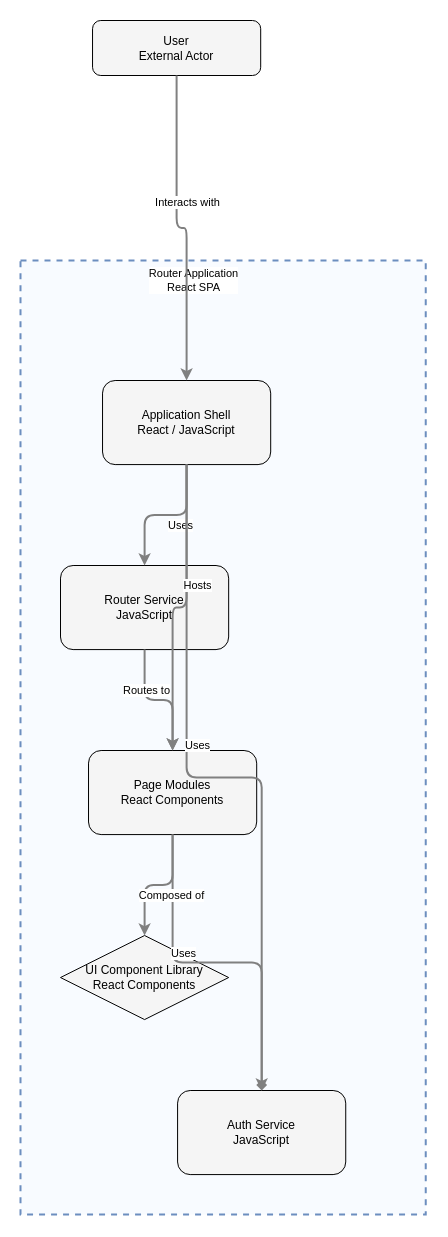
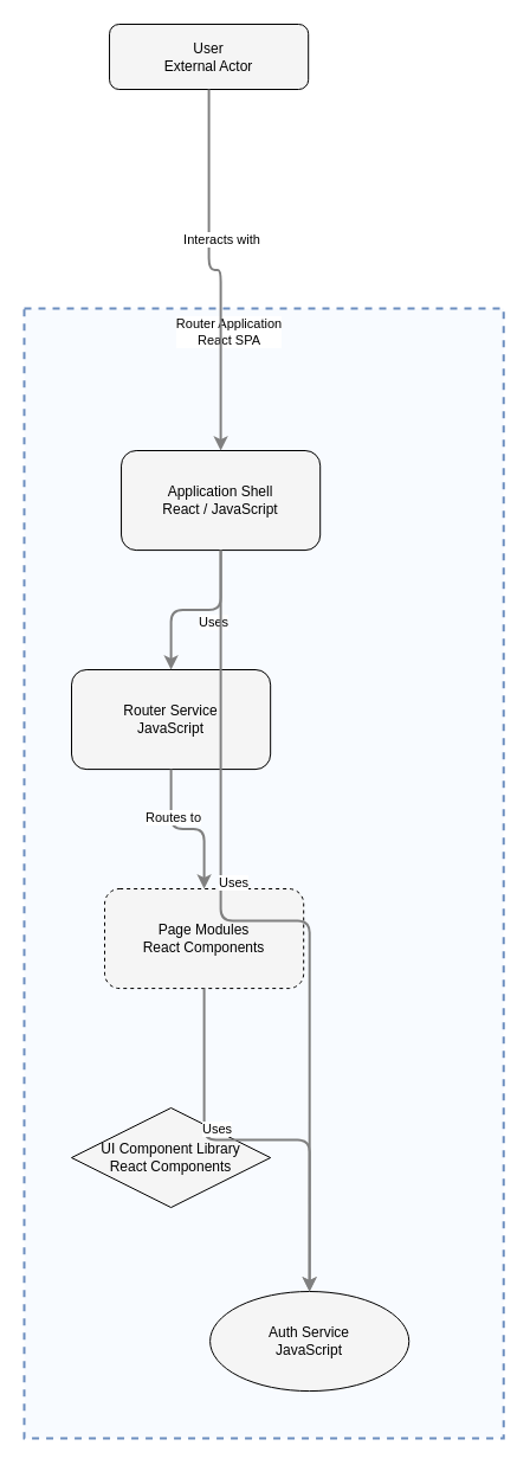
  <mxCell id="0" />
  <mxCell id="1" parent="0" />
  <mxCell id="2" value="" style="html=1;whiteSpace=wrap;container=1;fillColor=#dae8fc;strokeColor=#6c8ebf;dashed=1;fillOpacity=20;strokeWidth=2;containerType=none;recursiveResize=0;movable=1;resizable=1;autosize=0;dropTarget=0" vertex="1" parent="1"><mxGeometry x="20" y="260" width="405.237" height="954.079" as="geometry" /></mxCell>
  <mxCell id="3" value="Router Application&lt;br&gt;React SPA" style="edgeLabel;html=1;align=center;verticalAlign=middle;resizable=0;labelBackgroundColor=white;spacing=5" vertex="1" parent="1"><mxGeometry x="28" y="268" width="329.237" height="24" as="geometry" /></mxCell>
  <mxCell id="4" value="User&lt;br&gt;External Actor" style="rounded=1;whiteSpace=wrap;html=1;fillColor=#f5f5f5" vertex="1" parent="1"><mxGeometry x="92.039" y="20" width="168.158" height="55" as="geometry" /></mxCell>
  <mxCell id="5" value="Application Shell&lt;br&gt;React / JavaScript" style="rounded=1;whiteSpace=wrap;html=1;fillColor=#f5f5f5" vertex="1" parent="2"><mxGeometry x="82.039" y="120" width="168.158" height="84.079" as="geometry" /></mxCell>
  <mxCell id="6" value="Router Service&lt;br&gt;JavaScript" style="rounded=1;whiteSpace=wrap;html=1;fillColor=#f5f5f5" vertex="1" parent="2"><mxGeometry x="40.0" y="305" width="168.158" height="84.079" as="geometry" /></mxCell>
- <mxCell id="7" value="Auth Service&lt;br&gt;JavaScript" style="rounded=1;whiteSpace=wrap;html=1;fillColor=#f5f5f5" vertex="1" parent="2"><mxGeometry x="157.079" y="830" width="168.158" height="84.079" as="geometry" /></mxCell>
- <mxCell id="8" value="Page Modules&lt;br&gt;React Components" style="rounded=1;whiteSpace=wrap;html=1;fillColor=#f5f5f5" vertex="1" parent="2"><mxGeometry x="68.026" y="490" width="168.158" height="84.079" as="geometry" /></mxCell>
+ <mxCell id="7" value="Auth Service&lt;br&gt;JavaScript" style="ellipse;whiteSpace=wrap;html=1;fillColor=#f5f5f5;" vertex="1" parent="2"><mxGeometry x="157.079" y="830" width="168.158" height="84.079" as="geometry" /></mxCell>
+ <mxCell id="8" value="Page Modules&lt;br&gt;React Components" style="rounded=1;whiteSpace=wrap;html=1;fillColor=#f5f5f5;dashed=1;" vertex="1" parent="2"><mxGeometry x="68.026" y="490" width="168.158" height="84.079" as="geometry" /></mxCell>
  <mxCell id="9" value="UI Component Library&lt;br&gt;React Components" style="rhombus;whiteSpace=wrap;html=1;fillColor=#f5f5f5;" vertex="1" parent="2"><mxGeometry x="40" y="675" width="168.158" height="84.079" as="geometry" /></mxCell>
  <mxCell id="10" style="edgeStyle=orthogonalEdgeStyle;rounded=1;orthogonalLoop=1;jettySize=auto;html=1;strokeColor=#808080;strokeWidth=2;jumpStyle=arc;jumpSize=10;spacing=15;labelBackgroundColor=white;labelBorderColor=none" edge="1" parent="1" source="5" target="6"><mxGeometry relative="1" as="geometry" /></mxCell>
  <mxCell id="11" value="Uses" style="edgeLabel;html=1;align=center;verticalAlign=middle;resizable=0;points=[];" vertex="1" connectable="0" parent="10"><mxGeometry x="-0.2" y="10" relative="1" as="geometry"><mxPoint as="offset" /></mxGeometry></mxCell>
- <mxCell id="12" style="edgeStyle=orthogonalEdgeStyle;rounded=1;orthogonalLoop=1;jettySize=auto;html=1;strokeColor=#808080;strokeWidth=2;jumpStyle=arc;jumpSize=10;spacing=15;labelBackgroundColor=white;labelBorderColor=none;endArrow=diamond;" edge="1" parent="1" source="5" target="7"><mxGeometry relative="1" as="geometry" /></mxCell>
+ <mxCell id="12" style="edgeStyle=orthogonalEdgeStyle;rounded=1;orthogonalLoop=1;jettySize=auto;html=1;strokeColor=#808080;strokeWidth=2;jumpStyle=arc;jumpSize=10;spacing=15;labelBackgroundColor=white;labelBorderColor=none" edge="1" parent="1" source="5" target="7"><mxGeometry relative="1" as="geometry" /></mxCell>
  <mxCell id="13" value="Uses" style="edgeLabel;html=1;align=center;verticalAlign=middle;resizable=0;points=[];" vertex="1" connectable="0" parent="12"><mxGeometry x="-0.2" y="10" relative="1" as="geometry"><mxPoint as="offset" /></mxGeometry></mxCell>
- <mxCell id="14" style="edgeStyle=orthogonalEdgeStyle;rounded=1;orthogonalLoop=1;jettySize=auto;html=1;strokeColor=#808080;strokeWidth=2;jumpStyle=arc;jumpSize=10;spacing=15;labelBackgroundColor=white;labelBorderColor=none" edge="1" parent="1" source="5" target="8"><mxGeometry relative="1" as="geometry" /></mxCell>
- <mxCell id="15" value="Hosts" style="edgeLabel;html=1;align=center;verticalAlign=middle;resizable=0;points=[];" vertex="1" connectable="0" parent="14"><mxGeometry x="-0.2" y="10" relative="1" as="geometry"><mxPoint as="offset" /></mxGeometry></mxCell>
  <mxCell id="16" style="edgeStyle=orthogonalEdgeStyle;rounded=1;orthogonalLoop=1;jettySize=auto;html=1;strokeColor=#808080;strokeWidth=2;jumpStyle=arc;jumpSize=10;spacing=15;labelBackgroundColor=white;labelBorderColor=none" edge="1" parent="1" source="8" target="7"><mxGeometry relative="1" as="geometry" /></mxCell>
  <mxCell id="17" value="Uses" style="edgeLabel;html=1;align=center;verticalAlign=middle;resizable=0;points=[];" vertex="1" connectable="0" parent="16"><mxGeometry x="-0.2" y="10" relative="1" as="geometry"><mxPoint as="offset" /></mxGeometry></mxCell>
- <mxCell id="18" style="edgeStyle=orthogonalEdgeStyle;rounded=1;orthogonalLoop=1;jettySize=auto;html=1;strokeColor=#808080;strokeWidth=2;jumpStyle=arc;jumpSize=10;spacing=15;labelBackgroundColor=white;labelBorderColor=none" edge="1" parent="1" source="8" target="9"><mxGeometry relative="1" as="geometry" /></mxCell>
- <mxCell id="19" value="Composed of" style="edgeLabel;html=1;align=center;verticalAlign=middle;resizable=0;points=[];" vertex="1" connectable="0" parent="18"><mxGeometry x="-0.2" y="10" relative="1" as="geometry"><mxPoint as="offset" /></mxGeometry></mxCell>
  <mxCell id="20" style="edgeStyle=orthogonalEdgeStyle;rounded=1;orthogonalLoop=1;jettySize=auto;html=1;strokeColor=#808080;strokeWidth=2;jumpStyle=arc;jumpSize=10;spacing=15;labelBackgroundColor=white;labelBorderColor=none" edge="1" parent="1" source="6" target="8"><mxGeometry relative="1" as="geometry" /></mxCell>
  <mxCell id="21" value="Routes to" style="edgeLabel;html=1;align=center;verticalAlign=middle;resizable=0;points=[];" vertex="1" connectable="0" parent="20"><mxGeometry x="-0.2" y="10" relative="1" as="geometry"><mxPoint as="offset" /></mxGeometry></mxCell>
  <mxCell id="22" style="edgeStyle=orthogonalEdgeStyle;rounded=1;orthogonalLoop=1;jettySize=auto;html=1;strokeColor=#808080;strokeWidth=2;jumpStyle=arc;jumpSize=10;spacing=15;labelBackgroundColor=white;labelBorderColor=none" edge="1" parent="1" source="4" target="5"><mxGeometry relative="1" as="geometry" /></mxCell>
  <mxCell id="23" value="Interacts with" style="edgeLabel;html=1;align=center;verticalAlign=middle;resizable=0;points=[];" vertex="1" connectable="0" parent="22"><mxGeometry x="-0.2" y="10" relative="1" as="geometry"><mxPoint as="offset" /></mxGeometry></mxCell>
